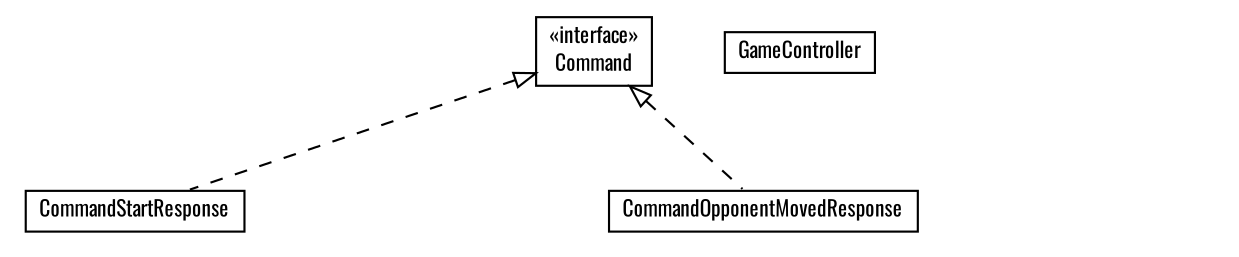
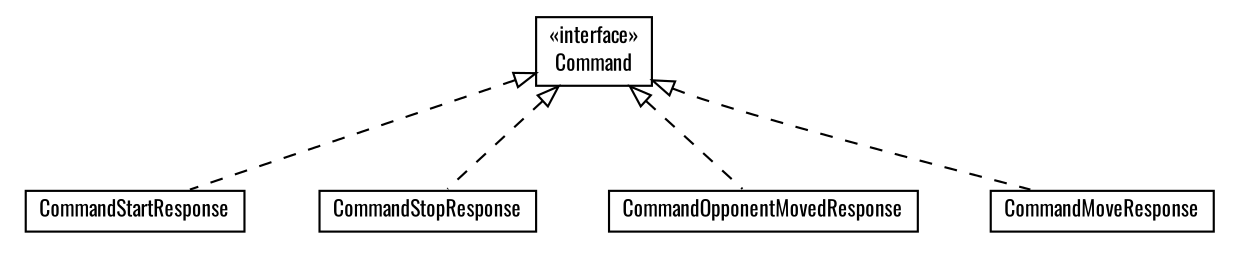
  digraph {
    fontname=Oswald
    nodesep=0.25
    ranksep=0.5
    node [fontcolor=black fontname=Oswald fontsize=10.0 shape=plaintext]
    edge [arrowtail=empty dir=back fontname=Oswald fontsize=10 headport=p labelfontname=Helvetica labelfontsize=10 style=dashed tailport=p]
    n1 [label=<<table title="edu.proz.checkers.client.controller.Command" border="0" cellborder="1" cellspacing="0" cellpadding="2" port="p" href="./Command.html"> 		<tr><td><table border="0" cellspacing="0" cellpadding="1"> <tr><td align="center" balign="center"> &#171;interface&#187; </td></tr> <tr><td align="center" balign="center"> Command </td></tr> 		</table></td></tr> 		</table>>]
    n2 [label=<<table title="edu.proz.checkers.client.controller.GameController.CommandStartResponse" border="0" cellborder="1" cellspacing="0" cellpadding="2" port="p" href="./GameController.CommandStartResponse.html"> 		<tr><td><table border="0" cellspacing="0" cellpadding="1"> <tr><td align="center" balign="center"> CommandStartResponse </td></tr> 		</table></td></tr> 		</table>>]
+   n3 [label=<<table title="edu.proz.checkers.client.controller.GameController.CommandStopResponse" border="0" cellborder="1" cellspacing="0" cellpadding="2" port="p" href="./GameController.CommandStopResponse.html"> 		<tr><td><table border="0" cellspacing="0" cellpadding="1"> <tr><td align="center" balign="center"> CommandStopResponse </td></tr> 		</table></td></tr> 		</table>>]
    n4 [label=<<table title="edu.proz.checkers.client.controller.GameController.CommandOpponentMovedResponse" border="0" cellborder="1" cellspacing="0" cellpadding="2" port="p" href="./GameController.CommandOpponentMovedResponse.html"> 		<tr><td><table border="0" cellspacing="0" cellpadding="1"> <tr><td align="center" balign="center"> CommandOpponentMovedResponse </td></tr> 		</table></td></tr> 		</table>>]
-   n6 [label=<<table title="edu.proz.checkers.client.controller.GameController" border="0" cellborder="1" cellspacing="0" cellpadding="2" port="p" href="./GameController.html"> 		<tr><td><table border="0" cellspacing="0" cellpadding="1"> <tr><td align="center" balign="center"> GameController </td></tr> 		</table></td></tr> 		</table>>]
+   n5 [label=<<table title="edu.proz.checkers.client.controller.GameController.CommandMoveResponse" border="0" cellborder="1" cellspacing="0" cellpadding="2" port="p" href="./GameController.CommandMoveResponse.html"> 		<tr><td><table border="0" cellspacing="0" cellpadding="1"> <tr><td align="center" balign="center"> CommandMoveResponse </td></tr> 		</table></td></tr> 		</table>>]
    n1 -> n2
+   n1 -> n3
    n1 -> n4
+   n1 -> n5
  }
